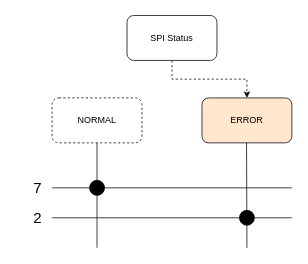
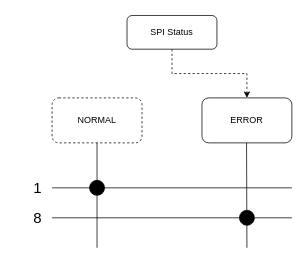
  <mxCell id="0" />
  <mxCell id="1" parent="0" />
  <mxCell id="2" style="edgeStyle=orthogonalEdgeStyle;rounded=0;orthogonalLoop=1;jettySize=auto;html=1;exitX=0.5;exitY=1;exitDx=0;exitDy=0;dashed=1;" edge="1" parent="1" source="3" target="5"><mxGeometry relative="1" as="geometry" /></mxCell>
- <mxCell id="3" value="SPI Status" style="rounded=1;whiteSpace=wrap;html=1;" vertex="1" parent="1"><mxGeometry x="169" y="20" width="120" height="60" as="geometry" /></mxCell>
+ <mxCell id="3" value="SPI Status" style="rounded=1;whiteSpace=wrap;html=1;" vertex="1" parent="1"><mxGeometry x="169" y="20" width="120" height="45" as="geometry" /></mxCell>
  <mxCell id="4" value="NORMAL" style="rounded=1;whiteSpace=wrap;html=1;dashed=1;" vertex="1" parent="1"><mxGeometry x="69" y="130" width="120" height="60" as="geometry" /></mxCell>
- <mxCell id="5" value="ERROR" style="rounded=1;whiteSpace=wrap;html=1;fillColor=#ffe6cc;" vertex="1" parent="1"><mxGeometry x="269" y="130" width="120" height="60" as="geometry" /></mxCell>
+ <mxCell id="5" value="ERROR" style="rounded=1;whiteSpace=wrap;html=1;" vertex="1" parent="1"><mxGeometry x="269" y="130" width="120" height="60" as="geometry" /></mxCell>
  <mxCell id="6" value="" style="endArrow=none;html=1;rounded=0;entryX=0.5;entryY=1;entryDx=0;entryDy=0;" edge="1" parent="1" target="4"><mxGeometry width="50" height="50" relative="1" as="geometry"><mxPoint x="129" y="330" as="sourcePoint" /><mxPoint x="269" y="200" as="targetPoint" /></mxGeometry></mxCell>
  <mxCell id="7" value="" style="endArrow=none;html=1;rounded=0;entryX=0.5;entryY=1;entryDx=0;entryDy=0;" edge="1" parent="1"><mxGeometry width="50" height="50" relative="1" as="geometry"><mxPoint x="329" y="330" as="sourcePoint" /><mxPoint x="328.5" y="190" as="targetPoint" /></mxGeometry></mxCell>
  <mxCell id="8" value="" style="endArrow=none;html=1;rounded=0;" edge="1" parent="1"><mxGeometry width="50" height="50" relative="1" as="geometry"><mxPoint x="69" y="250" as="sourcePoint" /><mxPoint x="389" y="250" as="targetPoint" /></mxGeometry></mxCell>
  <mxCell id="9" value="" style="endArrow=none;html=1;rounded=0;startArrow=none;" edge="1" parent="1" source="11"><mxGeometry width="50" height="50" relative="1" as="geometry"><mxPoint x="69" y="290" as="sourcePoint" /><mxPoint x="389" y="290" as="targetPoint" /></mxGeometry></mxCell>
  <mxCell id="10" value="" style="ellipse;whiteSpace=wrap;html=1;aspect=fixed;fillColor=#000000;" vertex="1" parent="1"><mxGeometry x="119" y="240" width="20" height="20" as="geometry" /></mxCell>
  <mxCell id="11" value="" style="ellipse;whiteSpace=wrap;html=1;aspect=fixed;fillColor=#000000;" vertex="1" parent="1"><mxGeometry x="319" y="280" width="20" height="20" as="geometry" /></mxCell>
  <mxCell id="12" value="" style="endArrow=none;html=1;rounded=0;" edge="1" parent="1" target="11"><mxGeometry width="50" height="50" relative="1" as="geometry"><mxPoint x="69" y="290" as="sourcePoint" /><mxPoint x="389" y="290" as="targetPoint" /></mxGeometry></mxCell>
- <mxCell id="13" value="&lt;font style=&quot;font-size: 20px&quot;&gt;7&lt;/font&gt;" style="text;html=1;strokeColor=none;fillColor=none;align=center;verticalAlign=middle;whiteSpace=wrap;rounded=0;fontSize=14;" vertex="1" parent="1"><mxGeometry x="20" y="235" width="60" height="30" as="geometry" /></mxCell>
- <mxCell id="14" value="&lt;font style=&quot;font-size: 20px&quot;&gt;2&lt;/font&gt;" style="text;html=1;strokeColor=none;fillColor=none;align=center;verticalAlign=middle;whiteSpace=wrap;rounded=0;fontSize=14;" vertex="1" parent="1"><mxGeometry x="20" y="275" width="60" height="30" as="geometry" /></mxCell>
+ <mxCell id="13" value="&lt;font style=&quot;font-size: 20px&quot;&gt;1&lt;/font&gt;" style="text;html=1;strokeColor=none;fillColor=none;align=center;verticalAlign=middle;whiteSpace=wrap;rounded=0;fontSize=14;" vertex="1" parent="1"><mxGeometry x="20" y="235" width="60" height="30" as="geometry" /></mxCell>
+ <mxCell id="14" value="&lt;font style=&quot;font-size: 20px&quot;&gt;8&lt;/font&gt;" style="text;html=1;strokeColor=none;fillColor=none;align=center;verticalAlign=middle;whiteSpace=wrap;rounded=0;fontSize=14;" vertex="1" parent="1"><mxGeometry x="20" y="275" width="60" height="30" as="geometry" /></mxCell>
